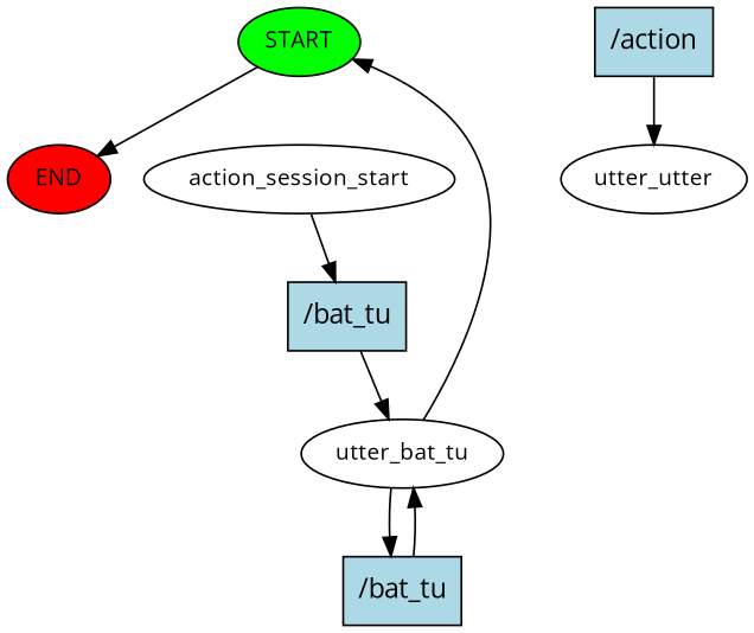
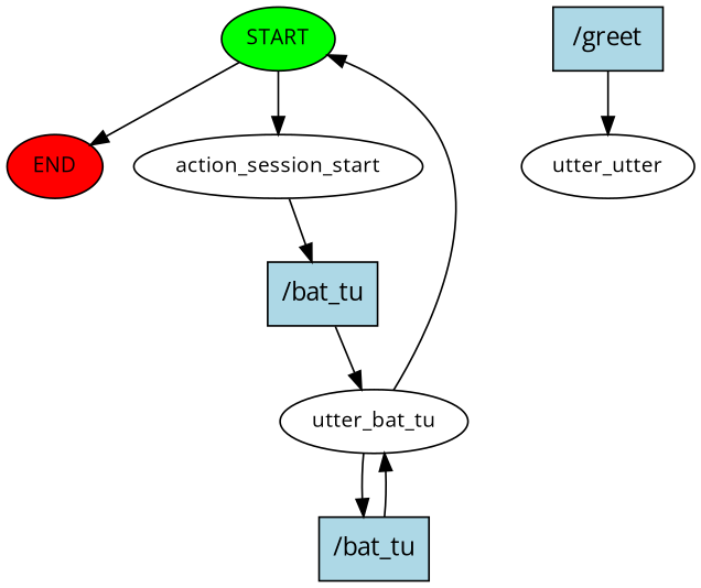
  digraph {
    fontname="Open Sans"
    node [fontname="Open Sans" fontsize=12 style=filled]
    edge [fontname="Open Sans"]
    n1 [fillcolor=green label=START]
    n2 [fillcolor=red label=END]
    n3 [label=action_session_start style=""]
    n4 [fillcolor=lightblue label="/bat_tu" shape=rect fontsize=""]
    n5 [label=utter_bat_tu style=""]
    n6 [fillcolor=lightblue label="/bat_tu" shape=rect fontsize=""]
-   n7 [fillcolor=lightblue label="/action" shape=rect fontsize=""]
+   n7 [fillcolor=lightblue label="/greet" shape=rect fontsize=""]
    n8 [label=utter_utter style=""]
    n1 -> n2
+   n1 -> n3
    n3 -> n4
    n4 -> n5
    n5 -> n1
    n5 -> n6
    n6 -> n5
    n7 -> n8
  }
